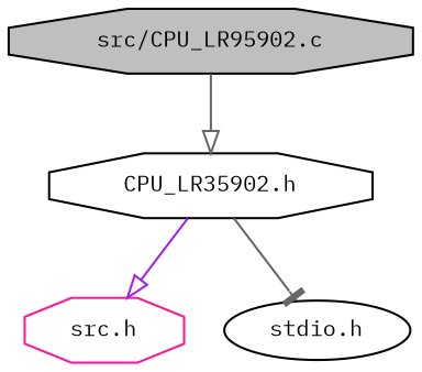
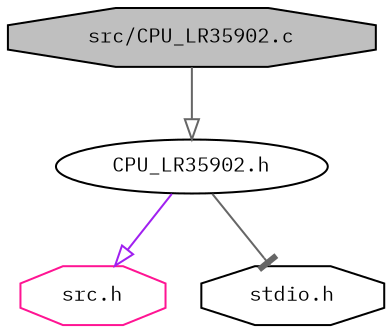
  digraph {
    fontname="IBM Plex Mono"
    node [color=black fillcolor=white fontname="IBM Plex Mono" fontsize=10 shape=octagon style=filled]
    edge [arrowhead=onormal color=gray40 fontname="IBM Plex Mono" fontsize=10 labelfontname=Helvetica labelfontsize=10 style=solid]
-   n1 [fillcolor=grey75 fontcolor=black height=0.2 label="src/CPU_LR95902.c" width=0.4]
-   n2 [height=0.2 label="CPU_LR35902.h" width=0.4]
+   n1 [fillcolor=grey75 fontcolor=black height=0.2 label="src/CPU_LR35902.c" width=0.4]
+   n2 [height=0.2 label="CPU_LR35902.h" shape=ellipse width=0.4]
    n3 [color=deeppink height=0.2 label="src.h" width=0.4]
-   n4 [height=0.2 label="stdio.h" shape=ellipse width=0.4]
+   n4 [height=0.2 label="stdio.h" width=0.4]
    n1 -> n2
    n2 -> n3 [color=purple]
    n2 -> n4 [arrowhead=tee]
  }
